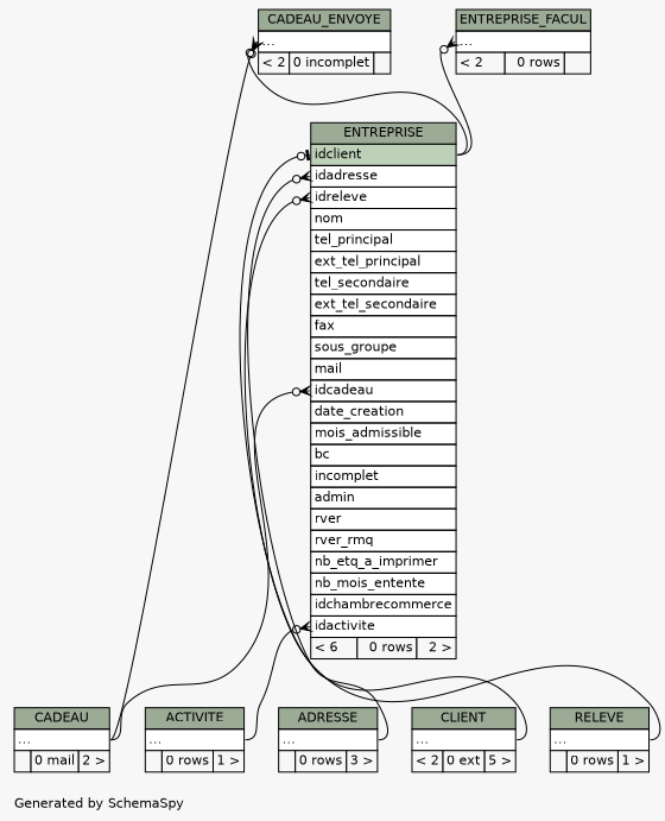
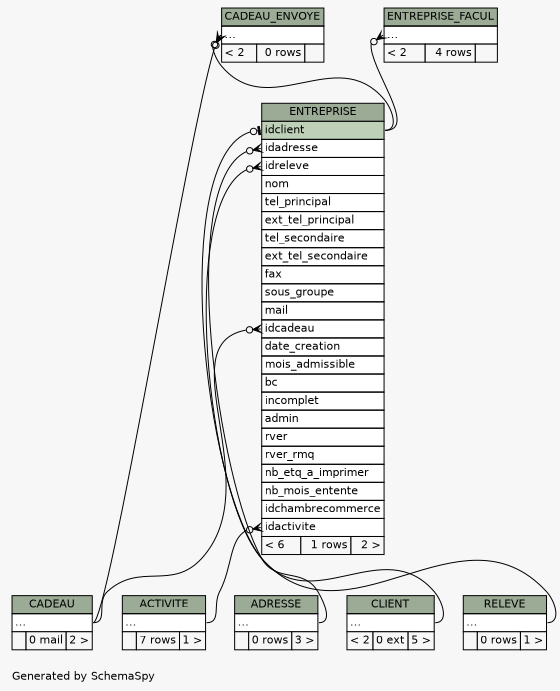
  digraph {
    bgcolor="#f7f7f7"
    fontname=Helvetica
    fontsize=11
    label="\nGenerated by SchemaSpy"
    labeljust=l
    nodesep=0.18
    rankdir=TB
    ranksep=0.46
    node [fontname=Helvetica fontsize=11 shape=plaintext]
    edge [arrowhead=none arrowsize=0.8 arrowtail=crowodot dir=back headport="elipses:e" tailport="elipses:w"]
-   n1 [label=<     <TABLE BORDER="0" CELLBORDER="1" CELLSPACING="0" BGCOLOR="#ffffff">       <TR><TD COLSPAN="3" BGCOLOR="#9bab96" ALIGN="CENTER">CADEAU_ENVOYE</TD></TR>       <TR><TD PORT="elipses" COLSPAN="3" ALIGN="LEFT">...</TD></TR>       <TR><TD ALIGN="LEFT" BGCOLOR="#f7f7f7">&lt; 2</TD><TD ALIGN="RIGHT" BGCOLOR="#f7f7f7">0 incomplet</TD><TD ALIGN="RIGHT" BGCOLOR="#f7f7f7">  </TD></TR>     </TABLE>>]
+   n1 [label=<     <TABLE BORDER="0" CELLBORDER="1" CELLSPACING="0" BGCOLOR="#ffffff">       <TR><TD COLSPAN="3" BGCOLOR="#9bab96" ALIGN="CENTER">CADEAU_ENVOYE</TD></TR>       <TR><TD PORT="elipses" COLSPAN="3" ALIGN="LEFT">...</TD></TR>       <TR><TD ALIGN="LEFT" BGCOLOR="#f7f7f7">&lt; 2</TD><TD ALIGN="RIGHT" BGCOLOR="#f7f7f7">0 rows</TD><TD ALIGN="RIGHT" BGCOLOR="#f7f7f7">  </TD></TR>     </TABLE>>]
    n2 [label=<     <TABLE BORDER="0" CELLBORDER="1" CELLSPACING="0" BGCOLOR="#ffffff">       <TR><TD COLSPAN="3" BGCOLOR="#9bab96" ALIGN="CENTER">CADEAU</TD></TR>       <TR><TD PORT="elipses" COLSPAN="3" ALIGN="LEFT">...</TD></TR>       <TR><TD ALIGN="LEFT" BGCOLOR="#f7f7f7">  </TD><TD ALIGN="RIGHT" BGCOLOR="#f7f7f7">0 mail</TD><TD ALIGN="RIGHT" BGCOLOR="#f7f7f7">2 &gt;</TD></TR>     </TABLE>>]
-   n3 [label=<     <TABLE BORDER="0" CELLBORDER="1" CELLSPACING="0" BGCOLOR="#ffffff">       <TR><TD COLSPAN="3" BGCOLOR="#9bab96" ALIGN="CENTER">ENTREPRISE</TD></TR>       <TR><TD PORT="idclient" COLSPAN="3" BGCOLOR="#bed1b8" ALIGN="LEFT">idclient</TD></TR>       <TR><TD PORT="idadresse" COLSPAN="3" ALIGN="LEFT">idadresse</TD></TR>       <TR><TD PORT="idreleve" COLSPAN="3" ALIGN="LEFT">idreleve</TD></TR>       <TR><TD PORT="nom" COLSPAN="3" ALIGN="LEFT">nom</TD></TR>       <TR><TD PORT="tel_principal" COLSPAN="3" ALIGN="LEFT">tel_principal</TD></TR>       <TR><TD PORT="ext_tel_principal" COLSPAN="3" ALIGN="LEFT">ext_tel_principal</TD></TR>       <TR><TD PORT="tel_secondaire" COLSPAN="3" ALIGN="LEFT">tel_secondaire</TD></TR>       <TR><TD PORT="ext_tel_secondaire" COLSPAN="3" ALIGN="LEFT">ext_tel_secondaire</TD></TR>       <TR><TD PORT="fax" COLSPAN="3" ALIGN="LEFT">fax</TD></TR>       <TR><TD PORT="sous_groupe" COLSPAN="3" ALIGN="LEFT">sous_groupe</TD></TR>       <TR><TD PORT="mail" COLSPAN="3" ALIGN="LEFT">mail</TD></TR>       <TR><TD PORT="idcadeau" COLSPAN="3" ALIGN="LEFT">idcadeau</TD></TR>       <TR><TD PORT="date_creation" COLSPAN="3" ALIGN="LEFT">date_creation</TD></TR>       <TR><TD PORT="mois_admissible" COLSPAN="3" ALIGN="LEFT">mois_admissible</TD></TR>       <TR><TD PORT="bc" COLSPAN="3" ALIGN="LEFT">bc</TD></TR>       <TR><TD PORT="incomplet" COLSPAN="3" ALIGN="LEFT">incomplet</TD></TR>       <TR><TD PORT="admin" COLSPAN="3" ALIGN="LEFT">admin</TD></TR>       <TR><TD PORT="rver" COLSPAN="3" ALIGN="LEFT">rver</TD></TR>       <TR><TD PORT="rver_rmq" COLSPAN="3" ALIGN="LEFT">rver_rmq</TD></TR>       <TR><TD PORT="nb_etq_a_imprimer" COLSPAN="3" ALIGN="LEFT">nb_etq_a_imprimer</TD></TR>       <TR><TD PORT="nb_mois_entente" COLSPAN="3" ALIGN="LEFT">nb_mois_entente</TD></TR>       <TR><TD PORT="idchambrecommerce" COLSPAN="3" ALIGN="LEFT">idchambrecommerce</TD></TR>       <TR><TD PORT="idactivite" COLSPAN="3" ALIGN="LEFT">idactivite</TD></TR>       <TR><TD ALIGN="LEFT" BGCOLOR="#f7f7f7">&lt; 6</TD><TD ALIGN="RIGHT" BGCOLOR="#f7f7f7">0 rows</TD><TD ALIGN="RIGHT" BGCOLOR="#f7f7f7">2 &gt;</TD></TR>     </TABLE>>]
-   n4 [label=<     <TABLE BORDER="0" CELLBORDER="1" CELLSPACING="0" BGCOLOR="#ffffff">       <TR><TD COLSPAN="3" BGCOLOR="#9bab96" ALIGN="CENTER">ACTIVITE</TD></TR>       <TR><TD PORT="elipses" COLSPAN="3" ALIGN="LEFT">...</TD></TR>       <TR><TD ALIGN="LEFT" BGCOLOR="#f7f7f7">  </TD><TD ALIGN="RIGHT" BGCOLOR="#f7f7f7">0 rows</TD><TD ALIGN="RIGHT" BGCOLOR="#f7f7f7">1 &gt;</TD></TR>     </TABLE>>]
+   n3 [label=<     <TABLE BORDER="0" CELLBORDER="1" CELLSPACING="0" BGCOLOR="#ffffff">       <TR><TD COLSPAN="3" BGCOLOR="#9bab96" ALIGN="CENTER">ENTREPRISE</TD></TR>       <TR><TD PORT="idclient" COLSPAN="3" BGCOLOR="#bed1b8" ALIGN="LEFT">idclient</TD></TR>       <TR><TD PORT="idadresse" COLSPAN="3" ALIGN="LEFT">idadresse</TD></TR>       <TR><TD PORT="idreleve" COLSPAN="3" ALIGN="LEFT">idreleve</TD></TR>       <TR><TD PORT="nom" COLSPAN="3" ALIGN="LEFT">nom</TD></TR>       <TR><TD PORT="tel_principal" COLSPAN="3" ALIGN="LEFT">tel_principal</TD></TR>       <TR><TD PORT="ext_tel_principal" COLSPAN="3" ALIGN="LEFT">ext_tel_principal</TD></TR>       <TR><TD PORT="tel_secondaire" COLSPAN="3" ALIGN="LEFT">tel_secondaire</TD></TR>       <TR><TD PORT="ext_tel_secondaire" COLSPAN="3" ALIGN="LEFT">ext_tel_secondaire</TD></TR>       <TR><TD PORT="fax" COLSPAN="3" ALIGN="LEFT">fax</TD></TR>       <TR><TD PORT="sous_groupe" COLSPAN="3" ALIGN="LEFT">sous_groupe</TD></TR>       <TR><TD PORT="mail" COLSPAN="3" ALIGN="LEFT">mail</TD></TR>       <TR><TD PORT="idcadeau" COLSPAN="3" ALIGN="LEFT">idcadeau</TD></TR>       <TR><TD PORT="date_creation" COLSPAN="3" ALIGN="LEFT">date_creation</TD></TR>       <TR><TD PORT="mois_admissible" COLSPAN="3" ALIGN="LEFT">mois_admissible</TD></TR>       <TR><TD PORT="bc" COLSPAN="3" ALIGN="LEFT">bc</TD></TR>       <TR><TD PORT="incomplet" COLSPAN="3" ALIGN="LEFT">incomplet</TD></TR>       <TR><TD PORT="admin" COLSPAN="3" ALIGN="LEFT">admin</TD></TR>       <TR><TD PORT="rver" COLSPAN="3" ALIGN="LEFT">rver</TD></TR>       <TR><TD PORT="rver_rmq" COLSPAN="3" ALIGN="LEFT">rver_rmq</TD></TR>       <TR><TD PORT="nb_etq_a_imprimer" COLSPAN="3" ALIGN="LEFT">nb_etq_a_imprimer</TD></TR>       <TR><TD PORT="nb_mois_entente" COLSPAN="3" ALIGN="LEFT">nb_mois_entente</TD></TR>       <TR><TD PORT="idchambrecommerce" COLSPAN="3" ALIGN="LEFT">idchambrecommerce</TD></TR>       <TR><TD PORT="idactivite" COLSPAN="3" ALIGN="LEFT">idactivite</TD></TR>       <TR><TD ALIGN="LEFT" BGCOLOR="#f7f7f7">&lt; 6</TD><TD ALIGN="RIGHT" BGCOLOR="#f7f7f7">1 rows</TD><TD ALIGN="RIGHT" BGCOLOR="#f7f7f7">2 &gt;</TD></TR>     </TABLE>>]
+   n4 [label=<     <TABLE BORDER="0" CELLBORDER="1" CELLSPACING="0" BGCOLOR="#ffffff">       <TR><TD COLSPAN="3" BGCOLOR="#9bab96" ALIGN="CENTER">ACTIVITE</TD></TR>       <TR><TD PORT="elipses" COLSPAN="3" ALIGN="LEFT">...</TD></TR>       <TR><TD ALIGN="LEFT" BGCOLOR="#f7f7f7">  </TD><TD ALIGN="RIGHT" BGCOLOR="#f7f7f7">7 rows</TD><TD ALIGN="RIGHT" BGCOLOR="#f7f7f7">1 &gt;</TD></TR>     </TABLE>>]
    n5 [label=<     <TABLE BORDER="0" CELLBORDER="1" CELLSPACING="0" BGCOLOR="#ffffff">       <TR><TD COLSPAN="3" BGCOLOR="#9bab96" ALIGN="CENTER">ADRESSE</TD></TR>       <TR><TD PORT="elipses" COLSPAN="3" ALIGN="LEFT">...</TD></TR>       <TR><TD ALIGN="LEFT" BGCOLOR="#f7f7f7">  </TD><TD ALIGN="RIGHT" BGCOLOR="#f7f7f7">0 rows</TD><TD ALIGN="RIGHT" BGCOLOR="#f7f7f7">3 &gt;</TD></TR>     </TABLE>>]
    n6 [label=<     <TABLE BORDER="0" CELLBORDER="1" CELLSPACING="0" BGCOLOR="#ffffff">       <TR><TD COLSPAN="3" BGCOLOR="#9bab96" ALIGN="CENTER">CLIENT</TD></TR>       <TR><TD PORT="elipses" COLSPAN="3" ALIGN="LEFT">...</TD></TR>       <TR><TD ALIGN="LEFT" BGCOLOR="#f7f7f7">&lt; 2</TD><TD ALIGN="RIGHT" BGCOLOR="#f7f7f7">0 ext</TD><TD ALIGN="RIGHT" BGCOLOR="#f7f7f7">5 &gt;</TD></TR>     </TABLE>>]
    n7 [label=<     <TABLE BORDER="0" CELLBORDER="1" CELLSPACING="0" BGCOLOR="#ffffff">       <TR><TD COLSPAN="3" BGCOLOR="#9bab96" ALIGN="CENTER">RELEVE</TD></TR>       <TR><TD PORT="elipses" COLSPAN="3" ALIGN="LEFT">...</TD></TR>       <TR><TD ALIGN="LEFT" BGCOLOR="#f7f7f7">  </TD><TD ALIGN="RIGHT" BGCOLOR="#f7f7f7">0 rows</TD><TD ALIGN="RIGHT" BGCOLOR="#f7f7f7">1 &gt;</TD></TR>     </TABLE>>]
-   n8 [label=<     <TABLE BORDER="0" CELLBORDER="1" CELLSPACING="0" BGCOLOR="#ffffff">       <TR><TD COLSPAN="3" BGCOLOR="#9bab96" ALIGN="CENTER">ENTREPRISE_FACUL</TD></TR>       <TR><TD PORT="elipses" COLSPAN="3" ALIGN="LEFT">...</TD></TR>       <TR><TD ALIGN="LEFT" BGCOLOR="#f7f7f7">&lt; 2</TD><TD ALIGN="RIGHT" BGCOLOR="#f7f7f7">0 rows</TD><TD ALIGN="RIGHT" BGCOLOR="#f7f7f7">  </TD></TR>     </TABLE>>]
+   n8 [label=<     <TABLE BORDER="0" CELLBORDER="1" CELLSPACING="0" BGCOLOR="#ffffff">       <TR><TD COLSPAN="3" BGCOLOR="#9bab96" ALIGN="CENTER">ENTREPRISE_FACUL</TD></TR>       <TR><TD PORT="elipses" COLSPAN="3" ALIGN="LEFT">...</TD></TR>       <TR><TD ALIGN="LEFT" BGCOLOR="#f7f7f7">&lt; 2</TD><TD ALIGN="RIGHT" BGCOLOR="#f7f7f7">4 rows</TD><TD ALIGN="RIGHT" BGCOLOR="#f7f7f7">  </TD></TR>     </TABLE>>]
    n1 -> n2
    n1 -> n3 [headport="idclient:e"]
    n3 -> n2 [tailport="idcadeau:w"]
    n3 -> n4 [tailport="idactivite:w"]
    n3 -> n5 [tailport="idadresse:w"]
    n3 -> n6 [arrowtail=teeodot tailport="idclient:w"]
    n3 -> n7 [tailport="idreleve:w"]
    n8 -> n3 [headport="idclient:e"]
  }
